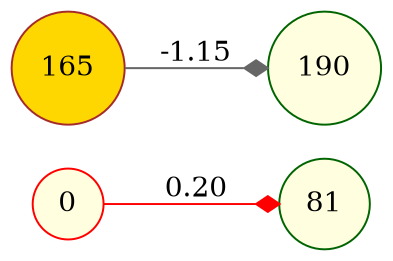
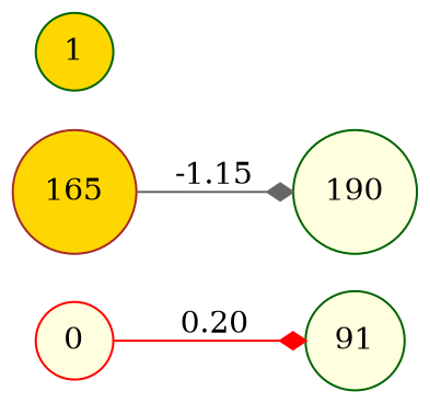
  digraph {
    rankdir=LR
    node [color=darkgreen fillcolor=lightyellow shape=circle style=filled]
    edge [arrowhead=diamond]
    n1 [color=red label=0]
-   n2 [label=81]
+   n2 [label=91]
    n3 [color=brown fillcolor=gold label=165]
    n4 [label=190]
+   n5 [fillcolor=gold label=1]
    n1 -> n2 [color=red label=0.20]
    n3 -> n4 [color=gray40 label=-1.15]
  }
